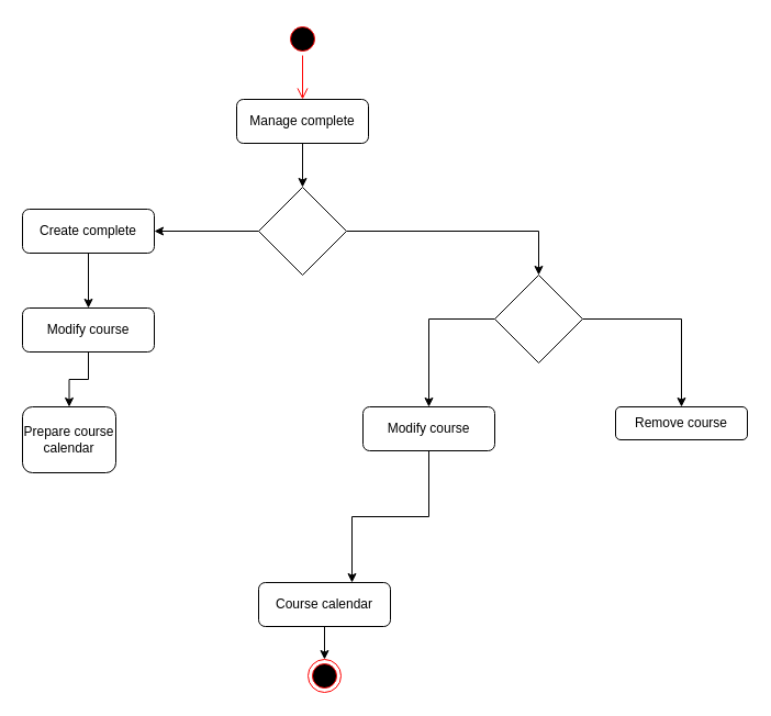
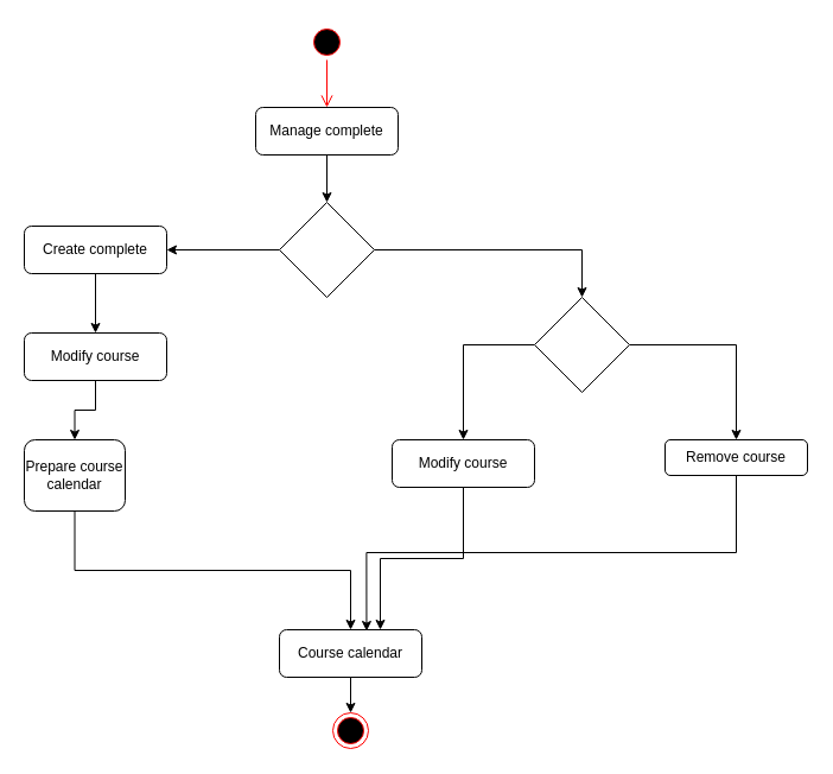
  <mxCell id="0" />
  <mxCell id="1" parent="0" />
  <mxCell id="2" value="" style="ellipse;html=1;shape=startState;fillColor=#000000;strokeColor=#ff0000;" vertex="1" parent="1"><mxGeometry x="260" y="20" width="30" height="30" as="geometry" /></mxCell>
  <mxCell id="3" value="" style="edgeStyle=orthogonalEdgeStyle;html=1;verticalAlign=bottom;endArrow=open;endSize=8;strokeColor=#ff0000;entryX=0.5;entryY=0;entryDx=0;entryDy=0;" edge="1" source="2" parent="1" target="4"><mxGeometry relative="1" as="geometry"><mxPoint x="275" y="110" as="targetPoint" /></mxGeometry></mxCell>
  <mxCell id="4" value="Manage complete" style="rounded=1;whiteSpace=wrap;html=1;" vertex="1" parent="1"><mxGeometry x="215" y="90" width="120" height="40" as="geometry" /></mxCell>
  <mxCell id="5" style="edgeStyle=orthogonalEdgeStyle;rounded=0;orthogonalLoop=1;jettySize=auto;html=1;exitX=1;exitY=0.5;exitDx=0;exitDy=0;entryX=0.5;entryY=0;entryDx=0;entryDy=0;" edge="1" parent="1" source="6" target="16"><mxGeometry relative="1" as="geometry" /></mxCell>
  <mxCell id="6" value="" style="rhombus;whiteSpace=wrap;html=1;" vertex="1" parent="1"><mxGeometry x="235" y="170" width="80" height="80" as="geometry" /></mxCell>
  <mxCell id="7" value="" style="endArrow=classic;html=1;exitX=0.5;exitY=1;exitDx=0;exitDy=0;entryX=0.5;entryY=0;entryDx=0;entryDy=0;" edge="1" parent="1" source="4" target="6"><mxGeometry width="50" height="50" relative="1" as="geometry"><mxPoint x="280" y="190" as="sourcePoint" /><mxPoint x="330" y="140" as="targetPoint" /></mxGeometry></mxCell>
  <mxCell id="8" style="edgeStyle=orthogonalEdgeStyle;rounded=0;orthogonalLoop=1;jettySize=auto;html=1;exitX=0.5;exitY=1;exitDx=0;exitDy=0;entryX=0.5;entryY=0;entryDx=0;entryDy=0;" edge="1" parent="1" source="9" target="11"><mxGeometry relative="1" as="geometry" /></mxCell>
  <mxCell id="9" value="Create complete" style="rounded=1;whiteSpace=wrap;html=1;" vertex="1" parent="1"><mxGeometry x="20" y="190" width="120" height="40" as="geometry" /></mxCell>
  <mxCell id="10" style="edgeStyle=orthogonalEdgeStyle;rounded=0;orthogonalLoop=1;jettySize=auto;html=1;exitX=0.5;exitY=1;exitDx=0;exitDy=0;entryX=0.5;entryY=0;entryDx=0;entryDy=0;" edge="1" parent="1" source="11" target="13"><mxGeometry relative="1" as="geometry" /></mxCell>
  <mxCell id="11" value="Modify course" style="rounded=1;whiteSpace=wrap;html=1;" vertex="1" parent="1"><mxGeometry x="20" y="280" width="120" height="40" as="geometry" /></mxCell>
+ <mxCell id="12" style="edgeStyle=orthogonalEdgeStyle;rounded=0;orthogonalLoop=1;jettySize=auto;html=1;exitX=0.5;exitY=1;exitDx=0;exitDy=0;entryX=0.5;entryY=0;entryDx=0;entryDy=0;" edge="1" parent="1" source="13" target="22"><mxGeometry relative="1" as="geometry" /></mxCell>
  <mxCell id="13" value="Prepare course calendar" style="rounded=1;whiteSpace=wrap;html=1;" vertex="1" parent="1"><mxGeometry x="20" y="370" width="85" height="60" as="geometry" /></mxCell>
  <mxCell id="14" style="edgeStyle=orthogonalEdgeStyle;rounded=0;orthogonalLoop=1;jettySize=auto;html=1;exitX=0;exitY=0.5;exitDx=0;exitDy=0;" edge="1" parent="1" source="16" target="18"><mxGeometry relative="1" as="geometry" /></mxCell>
  <mxCell id="15" style="edgeStyle=orthogonalEdgeStyle;rounded=0;orthogonalLoop=1;jettySize=auto;html=1;exitX=1;exitY=0.5;exitDx=0;exitDy=0;" edge="1" parent="1" source="16" target="20"><mxGeometry relative="1" as="geometry" /></mxCell>
  <mxCell id="16" value="" style="rhombus;whiteSpace=wrap;html=1;" vertex="1" parent="1"><mxGeometry x="450" y="250" width="80" height="80" as="geometry" /></mxCell>
  <mxCell id="17" style="edgeStyle=orthogonalEdgeStyle;rounded=0;orthogonalLoop=1;jettySize=auto;html=1;exitX=0.5;exitY=1;exitDx=0;exitDy=0;" edge="1" parent="1" source="18" target="22"><mxGeometry relative="1" as="geometry"><Array as="points"><mxPoint x="390" y="470" /><mxPoint x="320" y="470" /></Array></mxGeometry></mxCell>
  <mxCell id="18" value="Modify course" style="rounded=1;whiteSpace=wrap;html=1;" vertex="1" parent="1"><mxGeometry x="330" y="370" width="120" height="40" as="geometry" /></mxCell>
+ <mxCell id="19" style="edgeStyle=orthogonalEdgeStyle;rounded=0;orthogonalLoop=1;jettySize=auto;html=1;exitX=0.5;exitY=1;exitDx=0;exitDy=0;entryX=0.612;entryY=0.025;entryDx=0;entryDy=0;entryPerimeter=0;" edge="1" parent="1" source="20" target="22"><mxGeometry relative="1" as="geometry" /></mxCell>
  <mxCell id="20" value="Remove course" style="rounded=1;whiteSpace=wrap;html=1;" vertex="1" parent="1"><mxGeometry x="560" y="370" width="120" height="30" as="geometry" /></mxCell>
  <mxCell id="21" style="edgeStyle=orthogonalEdgeStyle;rounded=0;orthogonalLoop=1;jettySize=auto;html=1;exitX=0.5;exitY=1;exitDx=0;exitDy=0;entryX=0.5;entryY=0;entryDx=0;entryDy=0;" edge="1" parent="1" source="22" target="23"><mxGeometry relative="1" as="geometry" /></mxCell>
  <mxCell id="22" value="Course calendar" style="rounded=1;whiteSpace=wrap;html=1;" vertex="1" parent="1"><mxGeometry x="235" y="530" width="120" height="40" as="geometry" /></mxCell>
  <mxCell id="23" value="" style="ellipse;html=1;shape=endState;fillColor=#000000;strokeColor=#ff0000;" vertex="1" parent="1"><mxGeometry x="280" y="600" width="30" height="30" as="geometry" /></mxCell>
  <mxCell id="24" value="" style="endArrow=classic;html=1;exitX=0;exitY=0.5;exitDx=0;exitDy=0;entryX=1;entryY=0.5;entryDx=0;entryDy=0;" edge="1" parent="1" source="6" target="9"><mxGeometry width="50" height="50" relative="1" as="geometry"><mxPoint x="280" y="390" as="sourcePoint" /><mxPoint x="330" y="340" as="targetPoint" /></mxGeometry></mxCell>
